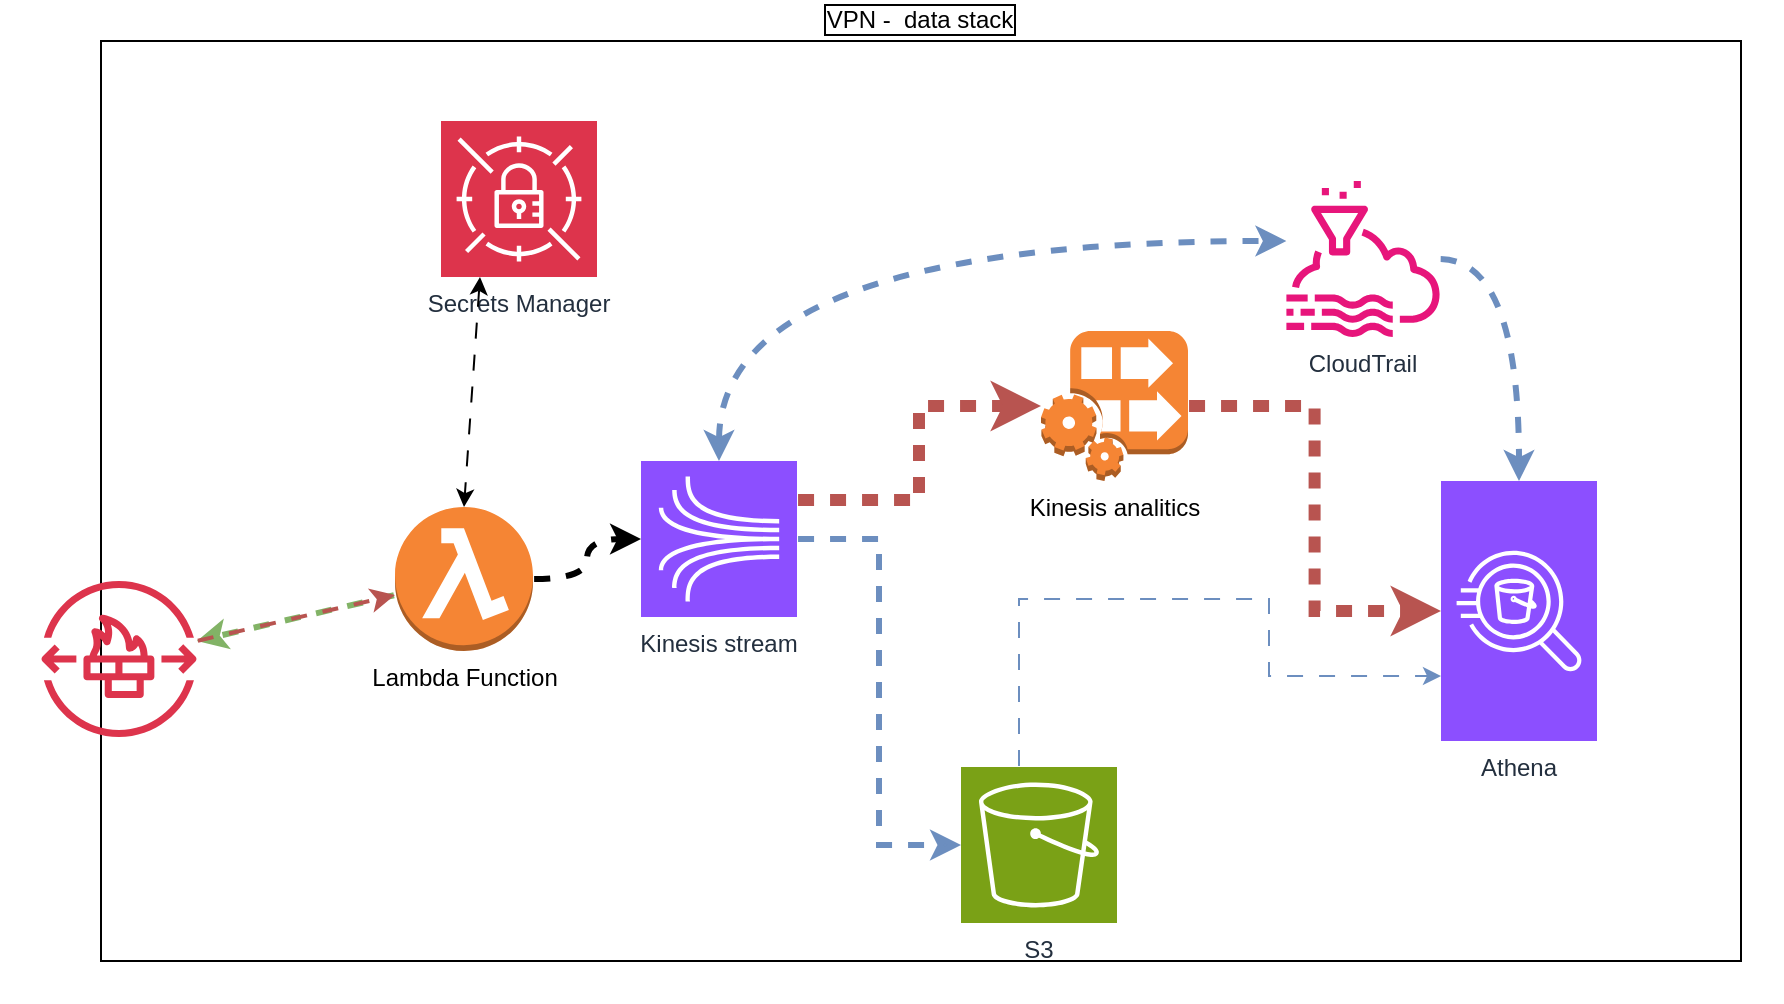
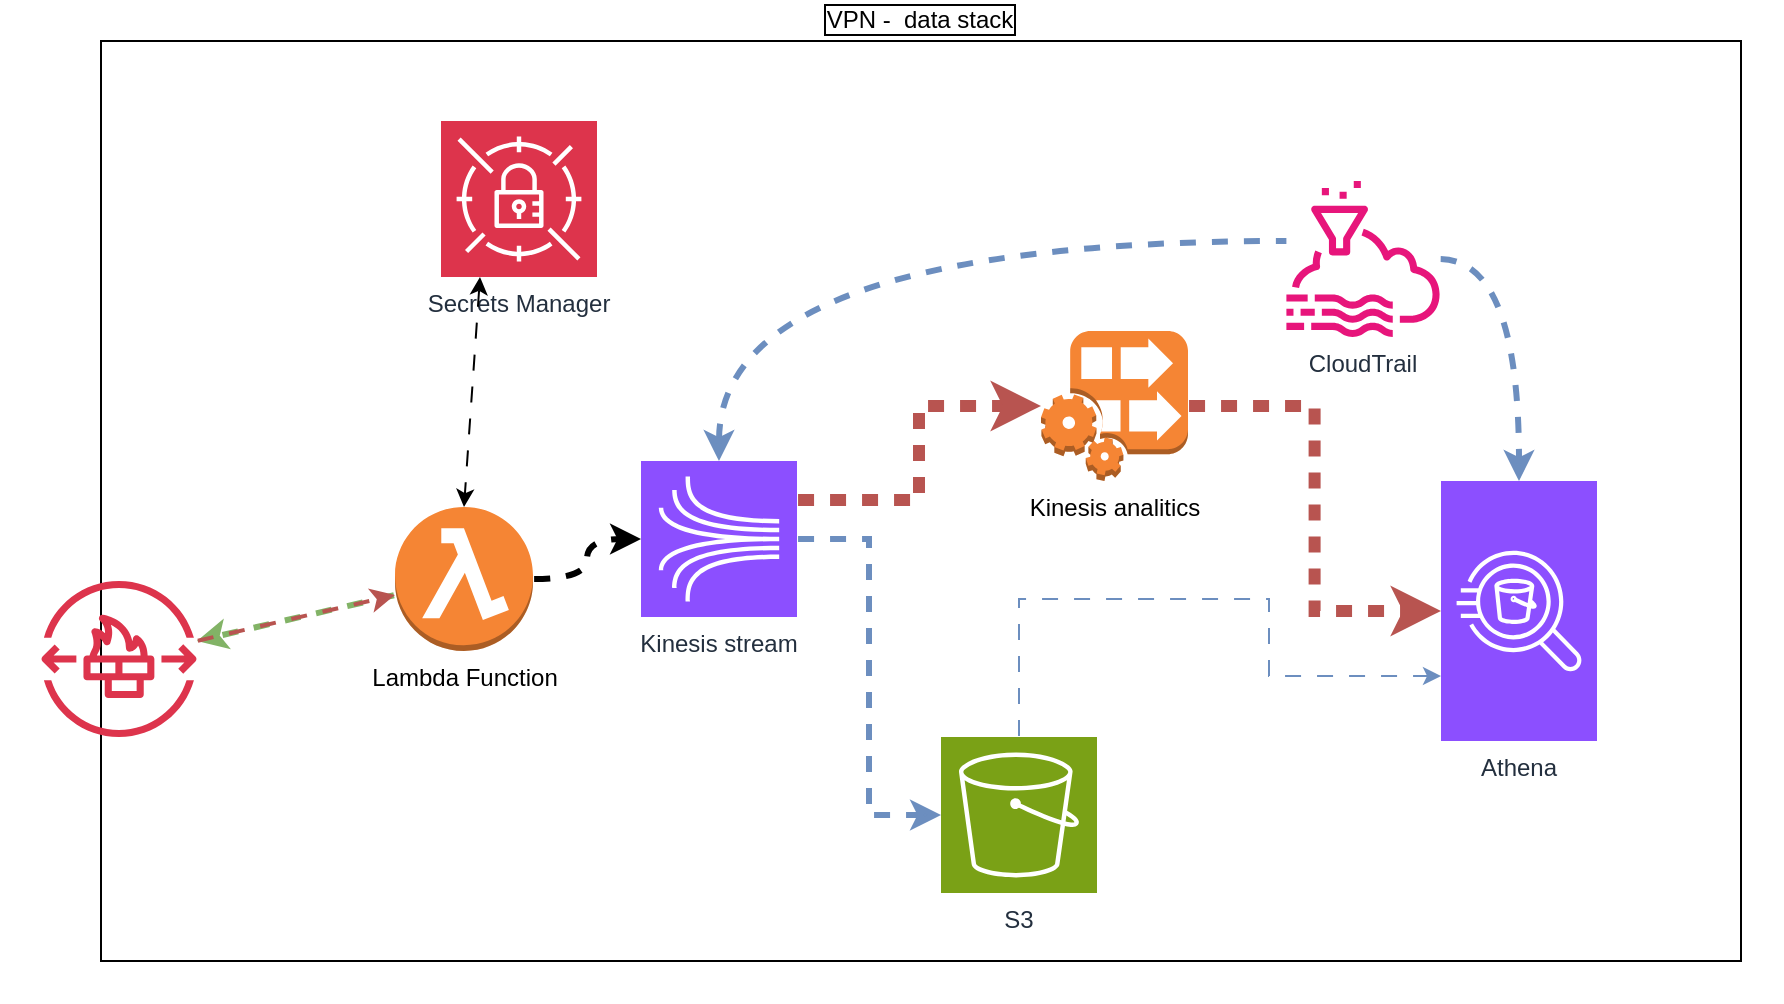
  <mxCell id="0" />
  <mxCell id="1" parent="0" />
  <mxCell id="2" value="" style="endArrow=classic;html=1;rounded=0;flowAnimation=1;strokeWidth=3;fillColor=#d5e8d4;strokeColor=#82b366;" edge="1" parent="1" source="10" target="7"><mxGeometry width="50" height="50" relative="1" as="geometry"><mxPoint x="163.09" y="254.195" as="sourcePoint" /><mxPoint x="110.002" y="305.814" as="targetPoint" /></mxGeometry></mxCell>
  <mxCell id="3" value="VPN -&amp;nbsp; data stack" style="rounded=0;whiteSpace=wrap;html=1;fillColor=none;labelPosition=center;verticalLabelPosition=top;align=center;verticalAlign=bottom;labelBorderColor=default;" vertex="1" parent="1"><mxGeometry x="50" y="20" width="820" height="460" as="geometry" /></mxCell>
  <mxCell id="4" value="Kinesis stream" style="sketch=0;points=[[0,0,0],[0.25,0,0],[0.5,0,0],[0.75,0,0],[1,0,0],[0,1,0],[0.25,1,0],[0.5,1,0],[0.75,1,0],[1,1,0],[0,0.25,0],[0,0.5,0],[0,0.75,0],[1,0.25,0],[1,0.5,0],[1,0.75,0]];outlineConnect=0;fontColor=#232F3E;fillColor=#8C4FFF;strokeColor=#ffffff;dashed=0;verticalLabelPosition=bottom;verticalAlign=top;align=center;html=1;fontSize=12;fontStyle=0;aspect=fixed;shape=mxgraph.aws4.resourceIcon;resIcon=mxgraph.aws4.kinesis;" vertex="1" parent="1"><mxGeometry x="320" y="230" width="78" height="78" as="geometry" /></mxCell>
  <mxCell id="5" value="Athena" style="sketch=0;points=[[0,0,0],[0.25,0,0],[0.5,0,0],[0.75,0,0],[1,0,0],[0,1,0],[0.25,1,0],[0.5,1,0],[0.75,1,0],[1,1,0],[0,0.25,0],[0,0.5,0],[0,0.75,0],[1,0.25,0],[1,0.5,0],[1,0.75,0]];outlineConnect=0;fontColor=#232F3E;fillColor=#8C4FFF;strokeColor=#ffffff;dashed=0;verticalLabelPosition=bottom;verticalAlign=top;align=center;html=1;fontSize=12;fontStyle=0;aspect=fixed;shape=mxgraph.aws4.resourceIcon;resIcon=mxgraph.aws4.athena;" vertex="1" parent="1"><mxGeometry x="720" y="240" width="78" height="130" as="geometry" /></mxCell>
- <mxCell id="6" value="S3" style="sketch=0;points=[[0,0,0],[0.25,0,0],[0.5,0,0],[0.75,0,0],[1,0,0],[0,1,0],[0.25,1,0],[0.5,1,0],[0.75,1,0],[1,1,0],[0,0.25,0],[0,0.5,0],[0,0.75,0],[1,0.25,0],[1,0.5,0],[1,0.75,0]];outlineConnect=0;fontColor=#232F3E;fillColor=#7AA116;strokeColor=#ffffff;dashed=0;verticalLabelPosition=bottom;verticalAlign=top;align=center;html=1;fontSize=12;fontStyle=0;aspect=fixed;shape=mxgraph.aws4.resourceIcon;resIcon=mxgraph.aws4.s3;" vertex="1" parent="1"><mxGeometry x="480" y="383" width="78" height="78" as="geometry" /></mxCell>
+ <mxCell id="6" value="S3" style="sketch=0;points=[[0,0,0],[0.25,0,0],[0.5,0,0],[0.75,0,0],[1,0,0],[0,1,0],[0.25,1,0],[0.5,1,0],[0.75,1,0],[1,1,0],[0,0.25,0],[0,0.5,0],[0,0.75,0],[1,0.25,0],[1,0.5,0],[1,0.75,0]];outlineConnect=0;fontColor=#232F3E;fillColor=#7AA116;strokeColor=#ffffff;dashed=0;verticalLabelPosition=bottom;verticalAlign=top;align=center;html=1;fontSize=12;fontStyle=0;aspect=fixed;shape=mxgraph.aws4.resourceIcon;resIcon=mxgraph.aws4.s3;" vertex="1" parent="1"><mxGeometry x="470" y="368" width="78" height="78" as="geometry" /></mxCell>
  <mxCell id="7" value="" style="sketch=0;outlineConnect=0;fontColor=#232F3E;gradientColor=none;fillColor=#DD344C;strokeColor=none;dashed=0;verticalLabelPosition=bottom;verticalAlign=top;align=center;html=1;fontSize=12;fontStyle=0;aspect=fixed;pointerEvents=1;shape=mxgraph.aws4.network_firewall_endpoints;" vertex="1" parent="1"><mxGeometry x="20" y="290" width="78" height="78" as="geometry" /></mxCell>
  <mxCell id="8" value="Secrets Manager" style="sketch=0;points=[[0,0,0],[0.25,0,0],[0.5,0,0],[0.75,0,0],[1,0,0],[0,1,0],[0.25,1,0],[0.5,1,0],[0.75,1,0],[1,1,0],[0,0.25,0],[0,0.5,0],[0,0.75,0],[1,0.25,0],[1,0.5,0],[1,0.75,0]];outlineConnect=0;fontColor=#232F3E;fillColor=#DD344C;strokeColor=#ffffff;dashed=0;verticalLabelPosition=bottom;verticalAlign=top;align=center;html=1;fontSize=12;fontStyle=0;aspect=fixed;shape=mxgraph.aws4.resourceIcon;resIcon=mxgraph.aws4.secrets_manager;" vertex="1" parent="1"><mxGeometry x="220" y="60" width="78" height="78" as="geometry" /></mxCell>
  <mxCell id="9" style="edgeStyle=orthogonalEdgeStyle;rounded=0;orthogonalLoop=1;jettySize=auto;html=1;curved=1;flowAnimation=1;strokeWidth=3;" edge="1" parent="1" source="10" target="4"><mxGeometry relative="1" as="geometry" /></mxCell>
  <mxCell id="10" value="Lambda Function" style="outlineConnect=0;dashed=0;verticalLabelPosition=bottom;verticalAlign=top;align=center;html=1;shape=mxgraph.aws3.lambda_function;fillColor=#F58534;gradientColor=none;" vertex="1" parent="1"><mxGeometry x="197" y="253" width="69" height="72" as="geometry" /></mxCell>
  <mxCell id="11" value="" style="endArrow=classic;startArrow=classic;html=1;rounded=0;exitX=0.25;exitY=1;exitDx=0;exitDy=0;exitPerimeter=0;entryX=0.5;entryY=0;entryDx=0;entryDy=0;entryPerimeter=0;flowAnimation=1;" edge="1" parent="1" source="8" target="10"><mxGeometry width="50" height="50" relative="1" as="geometry"><mxPoint x="480" y="550" as="sourcePoint" /><mxPoint x="530" y="500" as="targetPoint" /></mxGeometry></mxCell>
  <mxCell id="12" value="" style="endArrow=classic;html=1;rounded=0;flowAnimation=1;fillColor=#f8cecc;strokeColor=#b85450;strokeWidth=2;" edge="1" parent="1" source="7" target="10"><mxGeometry width="50" height="50" relative="1" as="geometry"><mxPoint x="170" y="310" as="sourcePoint" /><mxPoint x="220" y="260" as="targetPoint" /></mxGeometry></mxCell>
  <mxCell id="13" style="edgeStyle=orthogonalEdgeStyle;rounded=0;orthogonalLoop=1;jettySize=auto;html=1;entryX=0;entryY=0.5;entryDx=0;entryDy=0;entryPerimeter=0;fillColor=#dae8fc;strokeColor=#6c8ebf;flowAnimation=1;strokeWidth=3;" edge="1" parent="1" source="4" target="6"><mxGeometry relative="1" as="geometry" /></mxCell>
  <mxCell id="14" style="edgeStyle=orthogonalEdgeStyle;rounded=0;orthogonalLoop=1;jettySize=auto;html=1;exitX=1;exitY=0.25;exitDx=0;exitDy=0;exitPerimeter=0;fillColor=#f8cecc;strokeColor=#b85450;strokeWidth=6;flowAnimation=1;" edge="1" parent="1" source="4" target="16"><mxGeometry relative="1" as="geometry"><mxPoint x="460" y="169" as="targetPoint" /></mxGeometry></mxCell>
  <mxCell id="15" style="edgeStyle=orthogonalEdgeStyle;rounded=0;orthogonalLoop=1;jettySize=auto;html=1;strokeWidth=6;fillColor=#f8cecc;strokeColor=#b85450;flowAnimation=1;" edge="1" parent="1" source="16" target="5"><mxGeometry relative="1" as="geometry" /></mxCell>
  <mxCell id="16" value="Kinesis analitics" style="outlineConnect=0;dashed=0;verticalLabelPosition=bottom;verticalAlign=top;align=center;html=1;shape=mxgraph.aws3.kinesis_analytics;fillColor=#F58534;gradientColor=none;" vertex="1" parent="1"><mxGeometry x="520" y="165" width="73.5" height="75" as="geometry" /></mxCell>
  <mxCell id="17" style="edgeStyle=orthogonalEdgeStyle;rounded=0;orthogonalLoop=1;jettySize=auto;html=1;entryX=0;entryY=0.75;entryDx=0;entryDy=0;entryPerimeter=0;flowAnimation=1;fillColor=#dae8fc;strokeColor=#6c8ebf;" edge="1" parent="1" source="6" target="5"><mxGeometry relative="1" as="geometry"><Array as="points"><mxPoint x="509" y="299" /><mxPoint x="634" y="299" /></Array></mxGeometry></mxCell>
  <mxCell id="18" value="CloudTrail" style="sketch=0;outlineConnect=0;fontColor=#232F3E;gradientColor=none;fillColor=#E7157B;strokeColor=none;dashed=0;verticalLabelPosition=bottom;verticalAlign=top;align=center;html=1;fontSize=12;fontStyle=0;aspect=fixed;pointerEvents=1;shape=mxgraph.aws4.cloudtrail_cloudtrail_lake;" vertex="1" parent="1"><mxGeometry x="642" y="90" width="78" height="78" as="geometry" /></mxCell>
- <mxCell id="19" value="" style="endArrow=classic;startArrow=classic;html=1;rounded=0;exitX=0.5;exitY=0;exitDx=0;exitDy=0;exitPerimeter=0;edgeStyle=orthogonalEdgeStyle;curved=1;flowAnimation=1;strokeWidth=3;fillColor=#dae8fc;strokeColor=#6c8ebf;" edge="1" parent="1" source="4" target="18"><mxGeometry width="50" height="50" relative="1" as="geometry"><mxPoint x="460" y="350" as="sourcePoint" /><mxPoint x="510" y="300" as="targetPoint" /><Array as="points"><mxPoint x="359" y="120" /></Array></mxGeometry></mxCell>
+ <mxCell id="19" value="" style="endArrow=none;startArrow=classic;html=1;rounded=0;exitX=0.5;exitY=0;exitDx=0;exitDy=0;exitPerimeter=0;edgeStyle=orthogonalEdgeStyle;curved=1;flowAnimation=1;strokeWidth=3;fillColor=#dae8fc;strokeColor=#6c8ebf;" edge="1" parent="1" source="4" target="18"><mxGeometry width="50" height="50" relative="1" as="geometry"><mxPoint x="460" y="350" as="sourcePoint" /><mxPoint x="510" y="300" as="targetPoint" /><Array as="points"><mxPoint x="359" y="120" /></Array></mxGeometry></mxCell>
  <mxCell id="20" style="edgeStyle=orthogonalEdgeStyle;rounded=0;orthogonalLoop=1;jettySize=auto;html=1;entryX=0.5;entryY=0;entryDx=0;entryDy=0;entryPerimeter=0;curved=1;flowAnimation=1;strokeWidth=3;fillColor=#dae8fc;strokeColor=#6c8ebf;" edge="1" parent="1" source="18" target="5"><mxGeometry relative="1" as="geometry" /></mxCell>
